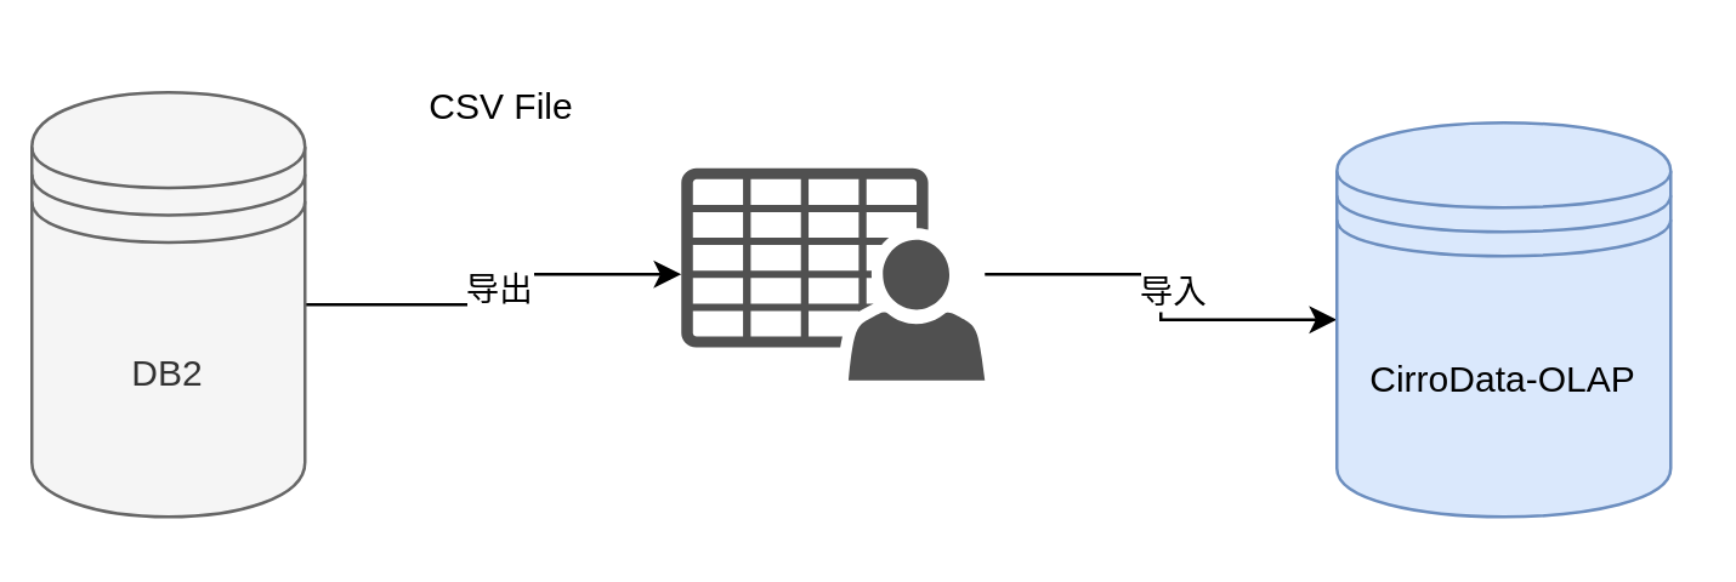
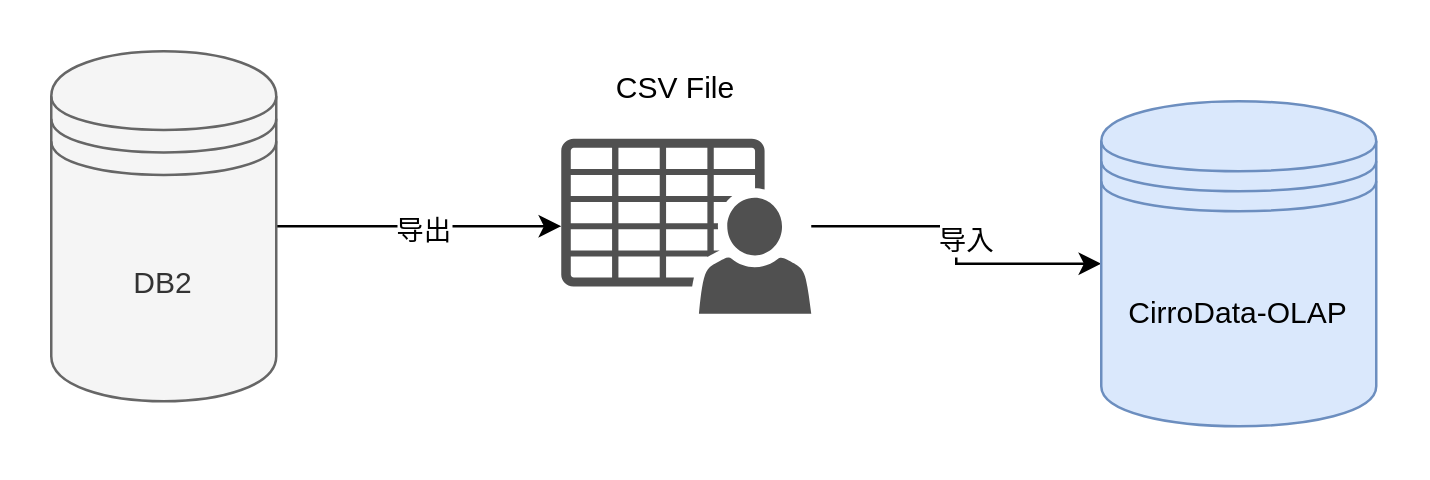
  <mxCell id="0" />
  <mxCell id="1" parent="0" />
  <mxCell id="2" style="edgeStyle=orthogonalEdgeStyle;rounded=0;orthogonalLoop=1;jettySize=auto;html=1;exitX=1;exitY=0.5;exitDx=0;exitDy=0;" edge="1" parent="1" source="4" target="7"><mxGeometry relative="1" as="geometry" /></mxCell>
  <mxCell id="3" value="导出" style="edgeLabel;html=1;align=center;verticalAlign=middle;resizable=0;points=[];" vertex="1" connectable="0" parent="2"><mxGeometry x="0.018" y="-1" relative="1" as="geometry"><mxPoint as="offset" /></mxGeometry></mxCell>
- <mxCell id="4" value="DB2" style="shape=datastore;whiteSpace=wrap;html=1;fillColor=#f5f5f5;fontColor=#333333;strokeColor=#666666;" vertex="1" parent="1"><mxGeometry x="10" y="30" width="90" height="140" as="geometry" /></mxCell>
+ <mxCell id="4" value="DB2" style="shape=datastore;whiteSpace=wrap;html=1;fillColor=#f5f5f5;fontColor=#333333;strokeColor=#666666;" vertex="1" parent="1"><mxGeometry x="20" y="20" width="90" height="140" as="geometry" /></mxCell>
  <mxCell id="5" style="edgeStyle=orthogonalEdgeStyle;rounded=0;orthogonalLoop=1;jettySize=auto;html=1;" edge="1" parent="1" source="7" target="8"><mxGeometry relative="1" as="geometry" /></mxCell>
  <mxCell id="6" value="导入" style="edgeLabel;html=1;align=center;verticalAlign=middle;resizable=0;points=[];" vertex="1" connectable="0" parent="5"><mxGeometry x="-0.035" y="3" relative="1" as="geometry"><mxPoint as="offset" /></mxGeometry></mxCell>
  <mxCell id="7" value="" style="sketch=0;pointerEvents=1;shadow=0;dashed=0;html=1;strokeColor=none;fillColor=#505050;labelPosition=center;verticalLabelPosition=bottom;verticalAlign=top;outlineConnect=0;align=center;shape=mxgraph.office.users.csv_file;" vertex="1" parent="1"><mxGeometry x="224" y="55" width="100" height="70" as="geometry" /></mxCell>
  <mxCell id="8" value="CirroData-OLAP" style="shape=datastore;whiteSpace=wrap;html=1;fillColor=#dae8fc;strokeColor=#6c8ebf;" vertex="1" parent="1"><mxGeometry x="440" y="40" width="110" height="130" as="geometry" /></mxCell>
- <mxCell id="9" value="CSV File" style="text;html=1;align=center;verticalAlign=middle;whiteSpace=wrap;rounded=0;" vertex="1" parent="1"><mxGeometry x="135" y="20" width="60" height="30" as="geometry" /></mxCell>
+ <mxCell id="9" value="CSV File" style="text;html=1;align=center;verticalAlign=middle;whiteSpace=wrap;rounded=0;" vertex="1" parent="1"><mxGeometry x="240" y="20" width="60" height="30" as="geometry" /></mxCell>
